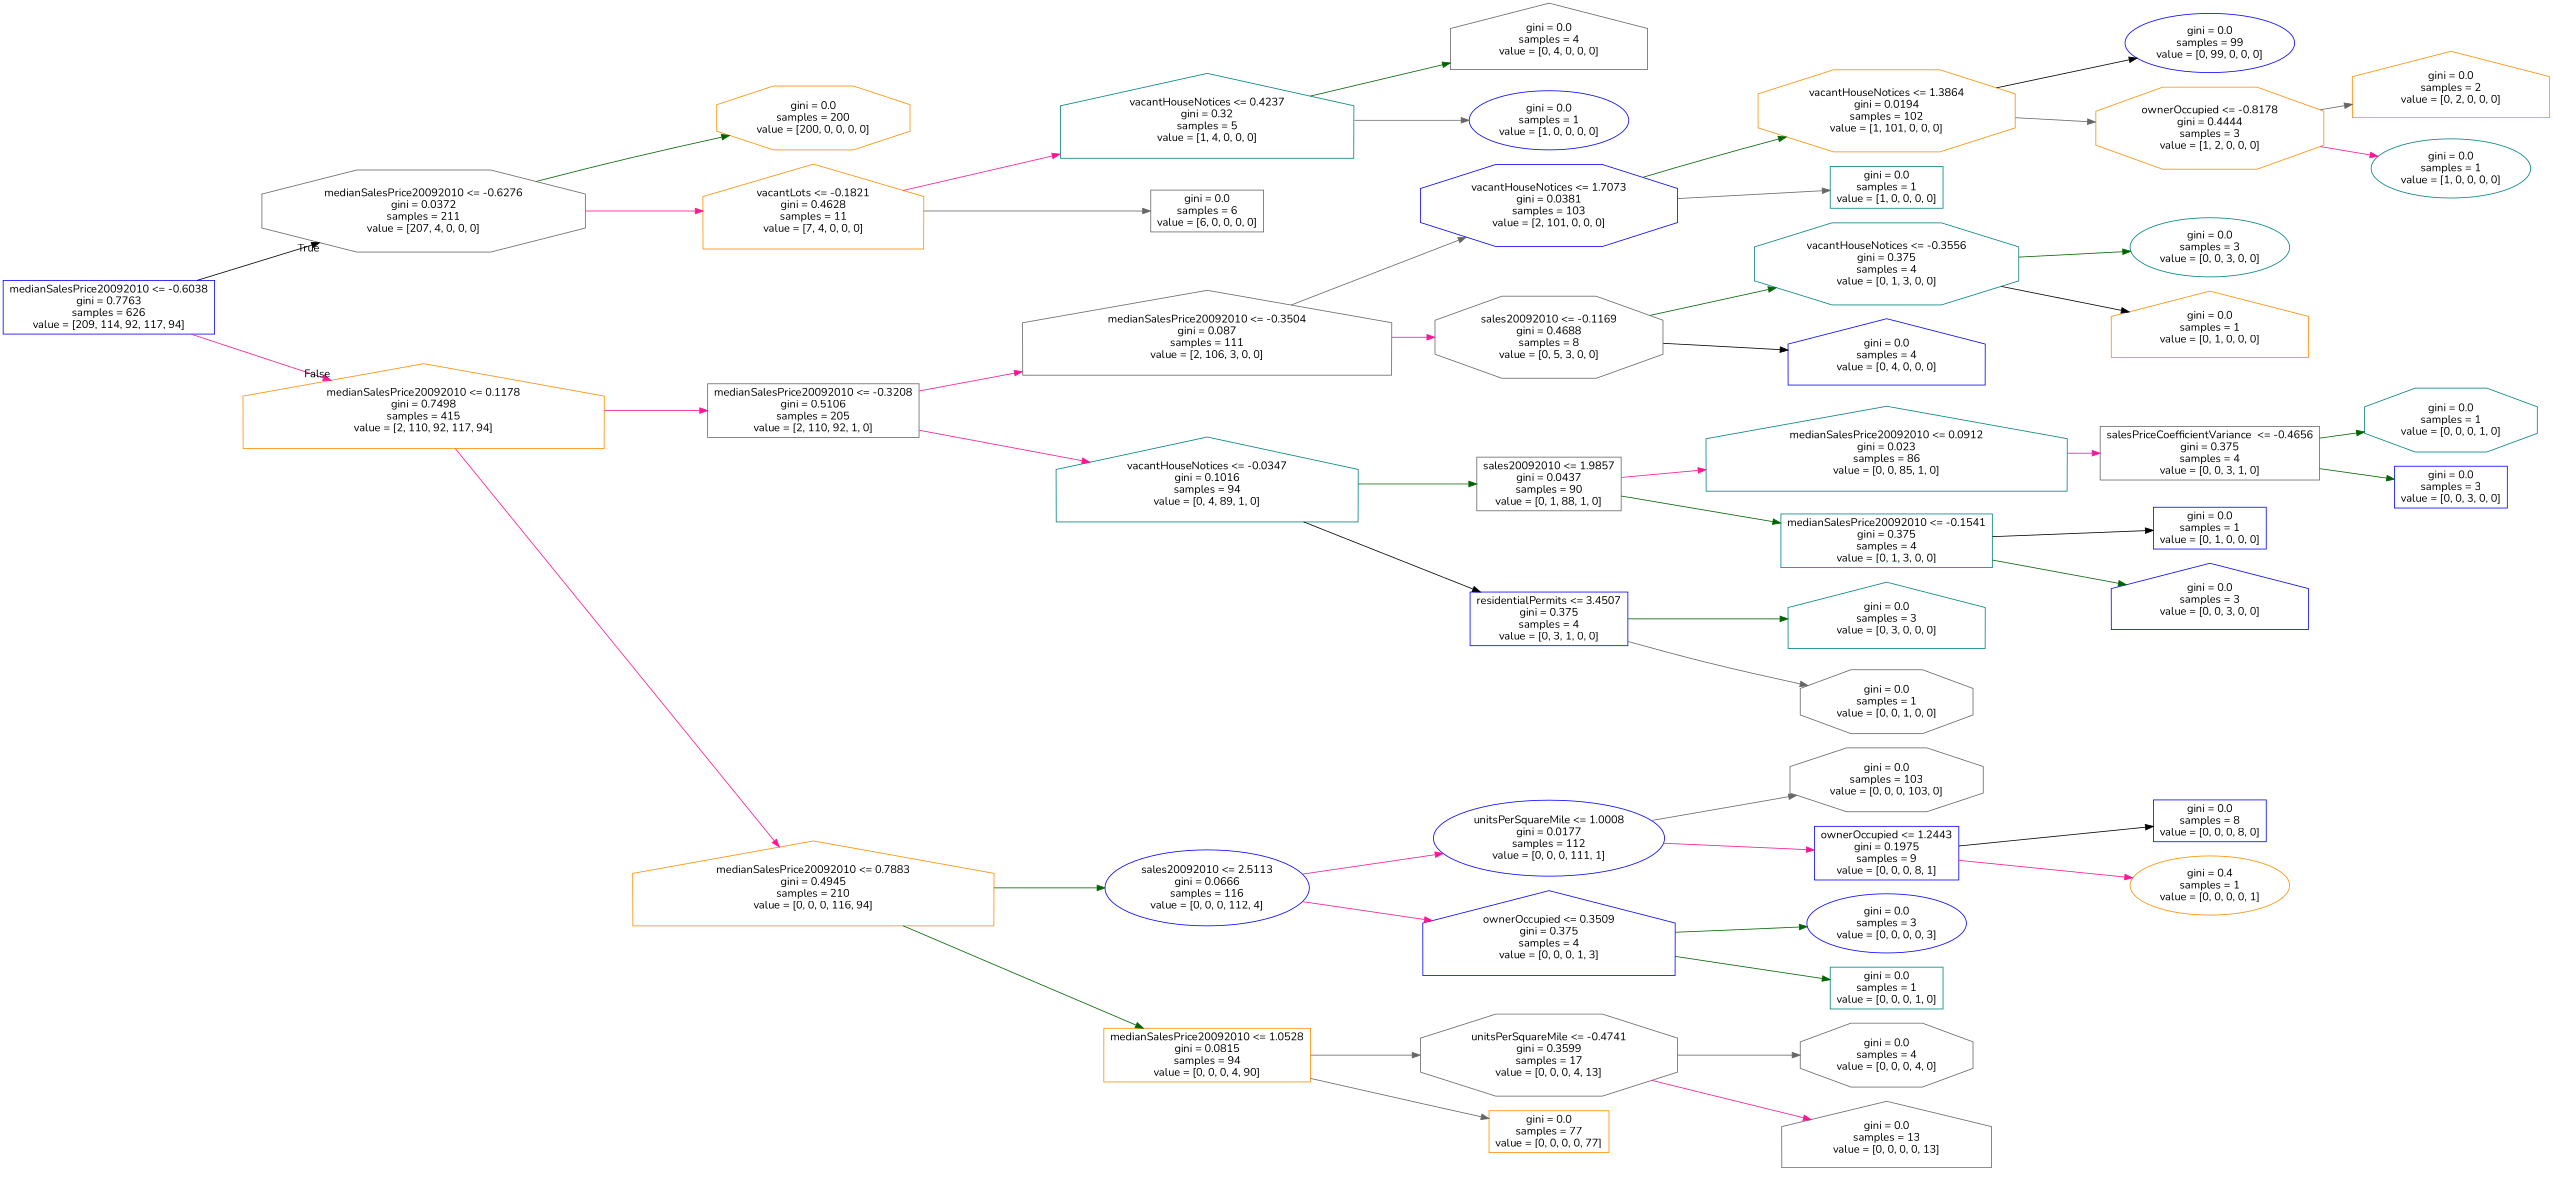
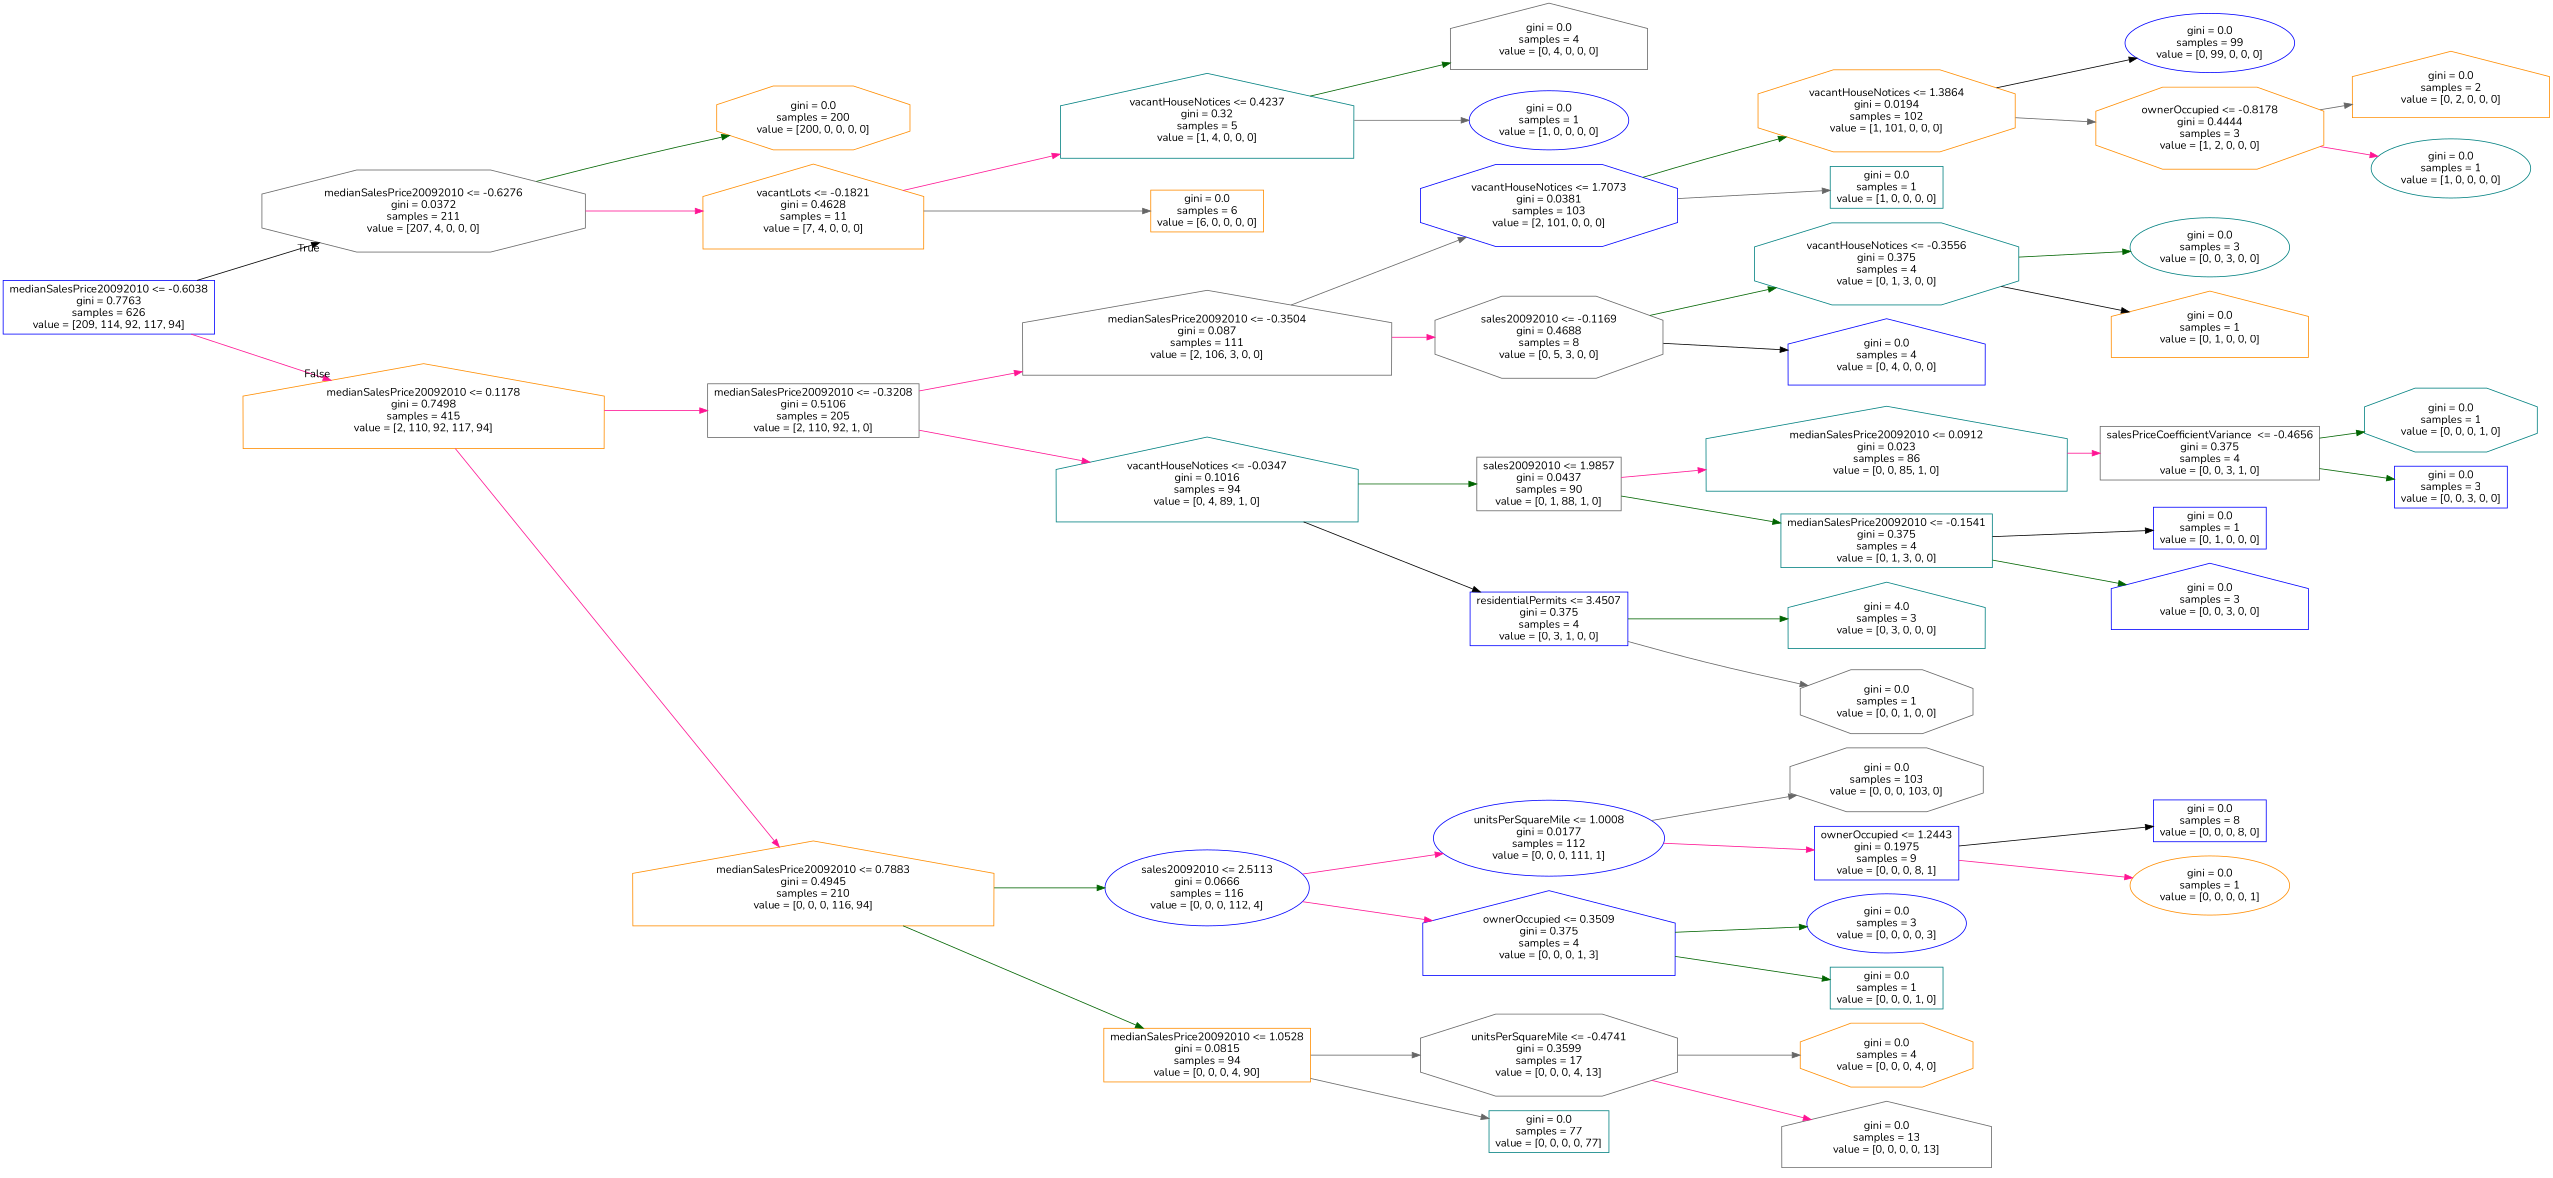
  digraph {
    fontname=Nunito
    rankdir=LR
    node [color=blue fontname=Nunito shape=box]
    edge [color=deeppink fontname=Nunito]
    n1 [label="medianSalesPrice20092010 <= -0.6038\ngini = 0.7763\nsamples = 626\nvalue = [209, 114, 92, 117, 94]"]
    n2 [color=gray40 label="medianSalesPrice20092010 <= -0.6276\ngini = 0.0372\nsamples = 211\nvalue = [207, 4, 0, 0, 0]" shape=octagon]
    n3 [color=darkorange label="medianSalesPrice20092010 <= 0.1178\ngini = 0.7498\nsamples = 415\nvalue = [2, 110, 92, 117, 94]" shape=house]
    n4 [color=darkorange label="gini = 0.0\nsamples = 200\nvalue = [200, 0, 0, 0, 0]" shape=octagon]
    n5 [color=darkorange label="vacantLots <= -0.1821\ngini = 0.4628\nsamples = 11\nvalue = [7, 4, 0, 0, 0]" shape=house]
    n6 [color=gray40 label="medianSalesPrice20092010 <= -0.3208\ngini = 0.5106\nsamples = 205\nvalue = [2, 110, 92, 1, 0]"]
    n7 [color=darkorange label="medianSalesPrice20092010 <= 0.7883\ngini = 0.4945\nsamples = 210\nvalue = [0, 0, 0, 116, 94]" shape=house]
    n8 [color=teal label="vacantHouseNotices <= 0.4237\ngini = 0.32\nsamples = 5\nvalue = [1, 4, 0, 0, 0]" shape=house]
-   n9 [color=gray40 label="gini = 0.0\nsamples = 6\nvalue = [6, 0, 0, 0, 0]"]
+   n9 [color=darkorange label="gini = 0.0\nsamples = 6\nvalue = [6, 0, 0, 0, 0]"]
    n10 [color=gray40 label="gini = 0.0\nsamples = 4\nvalue = [0, 4, 0, 0, 0]" shape=house]
    n11 [label="gini = 0.0\nsamples = 1\nvalue = [1, 0, 0, 0, 0]" shape=ellipse]
    n12 [color=gray40 label="medianSalesPrice20092010 <= -0.3504\ngini = 0.087\nsamples = 111\nvalue = [2, 106, 3, 0, 0]" shape=house]
    n13 [color=teal label="vacantHouseNotices <= -0.0347\ngini = 0.1016\nsamples = 94\nvalue = [0, 4, 89, 1, 0]" shape=house]
    n14 [label="sales20092010 <= 2.5113\ngini = 0.0666\nsamples = 116\nvalue = [0, 0, 0, 112, 4]" shape=ellipse]
    n15 [color=darkorange label="medianSalesPrice20092010 <= 1.0528\ngini = 0.0815\nsamples = 94\nvalue = [0, 0, 0, 4, 90]"]
    n16 [label="vacantHouseNotices <= 1.7073\ngini = 0.0381\nsamples = 103\nvalue = [2, 101, 0, 0, 0]" shape=octagon]
    n17 [color=gray40 label="sales20092010 <= -0.1169\ngini = 0.4688\nsamples = 8\nvalue = [0, 5, 3, 0, 0]" shape=octagon]
    n18 [color=gray40 label="sales20092010 <= 1.9857\ngini = 0.0437\nsamples = 90\nvalue = [0, 1, 88, 1, 0]"]
    n19 [label="residentialPermits <= 3.4507\ngini = 0.375\nsamples = 4\nvalue = [0, 3, 1, 0, 0]"]
    n20 [color=darkorange label="vacantHouseNotices <= 1.3864\ngini = 0.0194\nsamples = 102\nvalue = [1, 101, 0, 0, 0]" shape=octagon]
    n21 [color=teal label="gini = 0.0\nsamples = 1\nvalue = [1, 0, 0, 0, 0]"]
    n22 [color=teal label="vacantHouseNotices <= -0.3556\ngini = 0.375\nsamples = 4\nvalue = [0, 1, 3, 0, 0]" shape=octagon]
    n23 [label="gini = 0.0\nsamples = 4\nvalue = [0, 4, 0, 0, 0]" shape=house]
    n24 [label="gini = 0.0\nsamples = 99\nvalue = [0, 99, 0, 0, 0]" shape=ellipse]
    n25 [color=darkorange label="ownerOccupied <= -0.8178\ngini = 0.4444\nsamples = 3\nvalue = [1, 2, 0, 0, 0]" shape=octagon]
    n26 [color=darkorange label="gini = 0.0\nsamples = 2\nvalue = [0, 2, 0, 0, 0]" shape=house]
    n27 [color=teal label="gini = 0.0\nsamples = 1\nvalue = [1, 0, 0, 0, 0]" shape=ellipse]
    n28 [color=teal label="gini = 0.0\nsamples = 3\nvalue = [0, 0, 3, 0, 0]" shape=ellipse]
    n29 [color=darkorange label="gini = 0.0\nsamples = 1\nvalue = [0, 1, 0, 0, 0]" shape=house]
    n30 [color=teal label="medianSalesPrice20092010 <= 0.0912\ngini = 0.023\nsamples = 86\nvalue = [0, 0, 85, 1, 0]" shape=house]
    n31 [color=teal label="medianSalesPrice20092010 <= -0.1541\ngini = 0.375\nsamples = 4\nvalue = [0, 1, 3, 0, 0]"]
-   n32 [color=teal label="gini = 0.0\nsamples = 3\nvalue = [0, 3, 0, 0, 0]" shape=house]
+   n32 [color=teal label="gini = 4.0\nsamples = 3\nvalue = [0, 3, 0, 0, 0]" shape=house]
    n33 [color=gray40 label="gini = 0.0\nsamples = 1\nvalue = [0, 0, 1, 0, 0]" shape=octagon]
    n34 [color=gray40 label="salesPriceCoefficientVariance  <= -0.4656\ngini = 0.375\nsamples = 4\nvalue = [0, 0, 3, 1, 0]"]
    n35 [label="gini = 0.0\nsamples = 1\nvalue = [0, 1, 0, 0, 0]"]
    n36 [label="gini = 0.0\nsamples = 3\nvalue = [0, 0, 3, 0, 0]" shape=house]
    n37 [color=teal label="gini = 0.0\nsamples = 1\nvalue = [0, 0, 0, 1, 0]" shape=octagon]
    n38 [label="gini = 0.0\nsamples = 3\nvalue = [0, 0, 3, 0, 0]"]
    n39 [label="unitsPerSquareMile <= 1.0008\ngini = 0.0177\nsamples = 112\nvalue = [0, 0, 0, 111, 1]" shape=ellipse]
    n40 [label="ownerOccupied <= 0.3509\ngini = 0.375\nsamples = 4\nvalue = [0, 0, 0, 1, 3]" shape=house]
    n41 [color=gray40 label="unitsPerSquareMile <= -0.4741\ngini = 0.3599\nsamples = 17\nvalue = [0, 0, 0, 4, 13]" shape=octagon]
-   n42 [color=darkorange label="gini = 0.0\nsamples = 77\nvalue = [0, 0, 0, 0, 77]"]
+   n42 [color=teal label="gini = 0.0\nsamples = 77\nvalue = [0, 0, 0, 0, 77]"]
    n43 [color=gray40 label="gini = 0.0\nsamples = 103\nvalue = [0, 0, 0, 103, 0]" shape=octagon]
    n44 [label="ownerOccupied <= 1.2443\ngini = 0.1975\nsamples = 9\nvalue = [0, 0, 0, 8, 1]"]
    n45 [label="gini = 0.0\nsamples = 3\nvalue = [0, 0, 0, 0, 3]" shape=ellipse]
    n46 [color=teal label="gini = 0.0\nsamples = 1\nvalue = [0, 0, 0, 1, 0]"]
    n47 [label="gini = 0.0\nsamples = 8\nvalue = [0, 0, 0, 8, 0]"]
-   n48 [color=darkorange label="gini = 0.4\nsamples = 1\nvalue = [0, 0, 0, 0, 1]" shape=ellipse]
-   n49 [color=gray40 label="gini = 0.0\nsamples = 4\nvalue = [0, 0, 0, 4, 0]" shape=octagon]
+   n48 [color=darkorange label="gini = 0.0\nsamples = 1\nvalue = [0, 0, 0, 0, 1]" shape=ellipse]
+   n49 [color=darkorange label="gini = 0.0\nsamples = 4\nvalue = [0, 0, 0, 4, 0]" shape=octagon]
    n50 [color=gray40 label="gini = 0.0\nsamples = 13\nvalue = [0, 0, 0, 0, 13]" shape=house]
    n1 -> n2 [color=black headlabel=True labelangle=45 labeldistance=2.5]
    n1 -> n3 [headlabel=False labelangle=-45 labeldistance=2.5]
    n2 -> n4 [color=darkgreen]
    n2 -> n5
    n3 -> n6
    n3 -> n7
    n5 -> n8
    n5 -> n9 [color=gray40]
    n6 -> n12
    n6 -> n13
    n7 -> n14 [color=darkgreen]
    n7 -> n15 [color=darkgreen]
    n8 -> n10 [color=darkgreen]
    n8 -> n11 [color=gray40]
    n12 -> n16 [color=gray40]
    n12 -> n17
    n13 -> n18 [color=darkgreen]
    n13 -> n19 [color=black]
    n14 -> n39
    n14 -> n40
    n15 -> n41 [color=gray40]
    n15 -> n42 [color=gray40]
    n16 -> n20 [color=darkgreen]
    n16 -> n21 [color=gray40]
    n17 -> n22 [color=darkgreen]
    n17 -> n23 [color=black]
    n18 -> n30
    n18 -> n31 [color=darkgreen]
    n19 -> n32 [color=darkgreen]
    n19 -> n33 [color=gray40]
    n20 -> n24 [color=black]
    n20 -> n25 [color=gray40]
    n22 -> n28 [color=darkgreen]
    n22 -> n29 [color=black]
    n25 -> n26 [color=gray40]
    n25 -> n27
    n30 -> n34
    n31 -> n35 [color=black]
    n31 -> n36 [color=darkgreen]
    n34 -> n37 [color=darkgreen]
    n34 -> n38 [color=darkgreen]
    n39 -> n43 [color=gray40]
    n39 -> n44
    n40 -> n45 [color=darkgreen]
    n40 -> n46 [color=darkgreen]
    n41 -> n49 [color=gray40]
    n41 -> n50
    n44 -> n47 [color=black]
    n44 -> n48
  }
